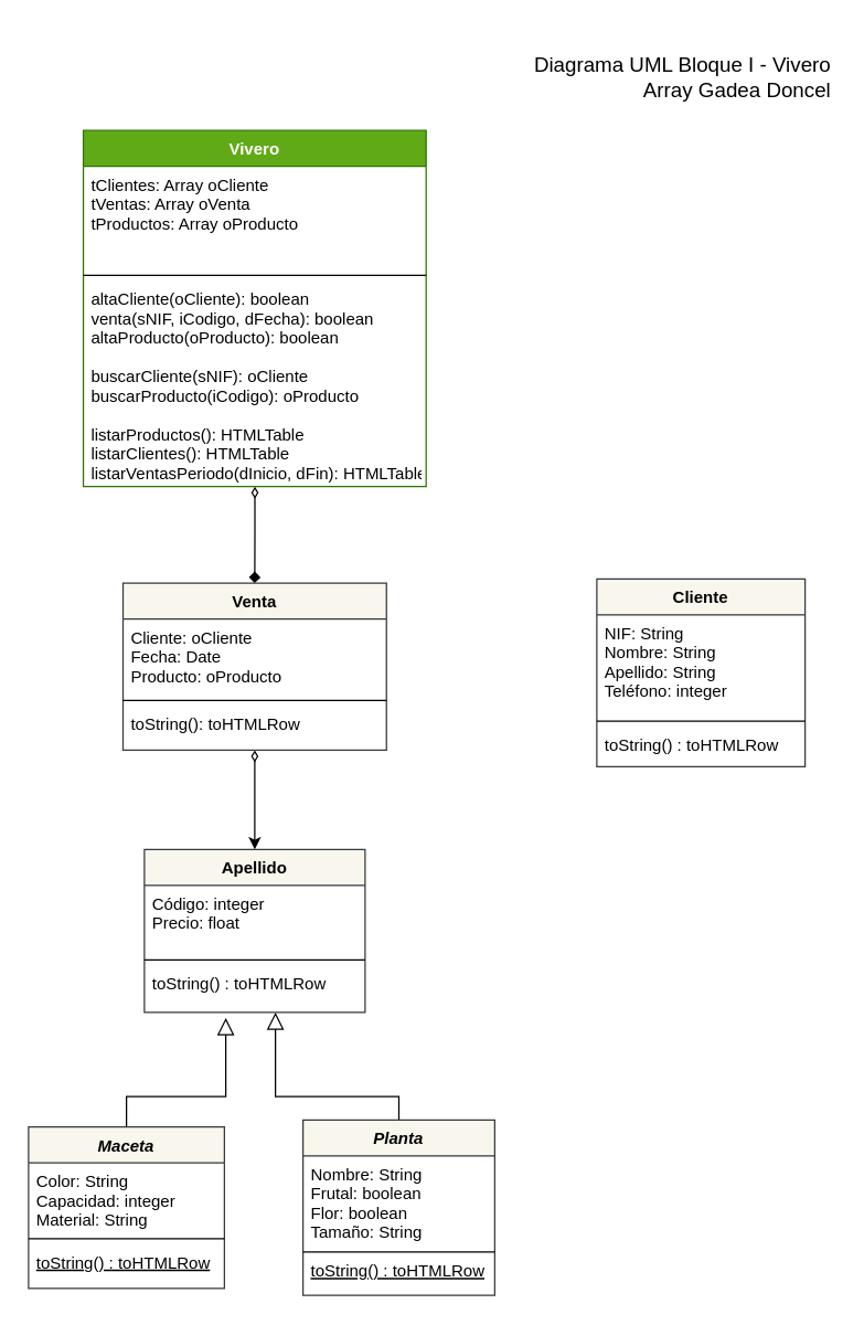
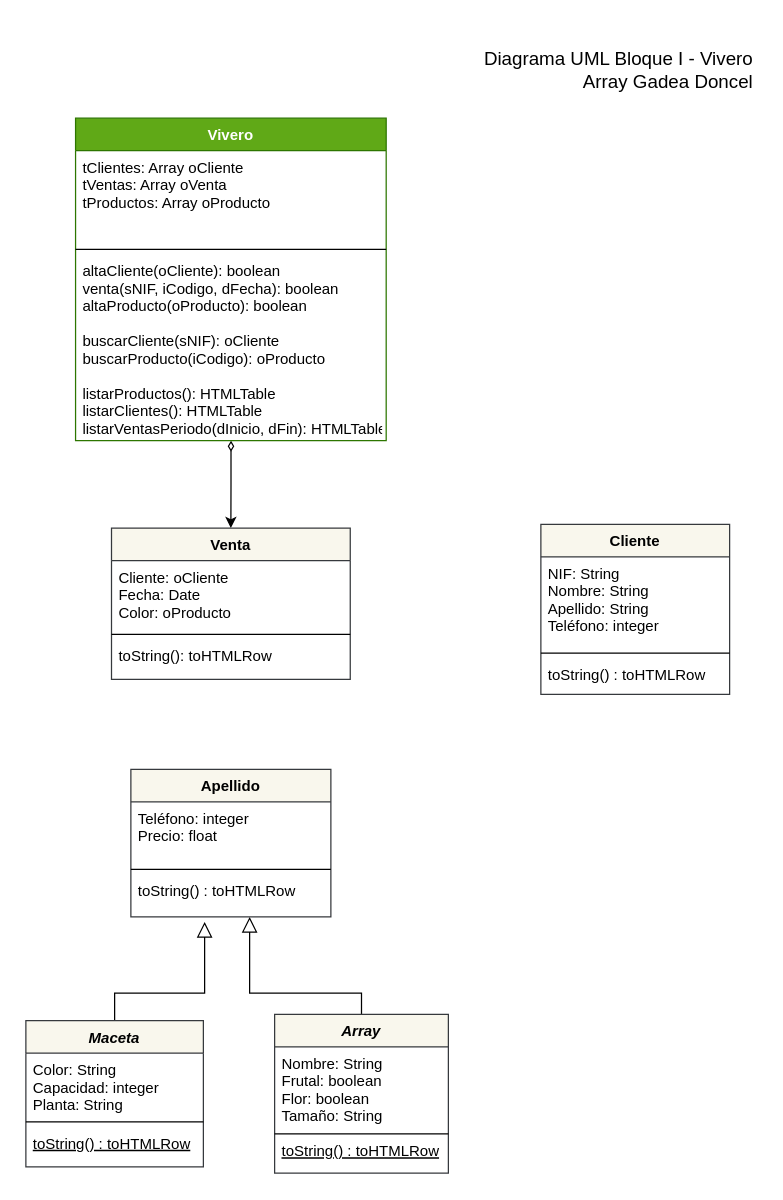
  <mxCell id="0" />
  <mxCell id="1" parent="0" />
  <mxCell id="2" value="" style="endArrow=block;endSize=10;endFill=0;shadow=0;strokeWidth=1;rounded=0;edgeStyle=elbowEdgeStyle;elbow=vertical;exitX=0.5;exitY=0;exitDx=0;exitDy=0;" parent="1" source="23" edge="1"><mxGeometry width="160" relative="1" as="geometry"><mxPoint x="-14" y="548" as="sourcePoint" /><mxPoint x="163" y="737" as="targetPoint" /><Array as="points"><mxPoint x="66" y="794" /></Array></mxGeometry></mxCell>
  <mxCell id="3" style="endArrow=block;endSize=10;endFill=0;shadow=0;strokeWidth=1;rounded=0;edgeStyle=elbowEdgeStyle;elbow=vertical;exitX=0.5;exitY=0;exitDx=0;exitDy=0;" parent="1" source="27" edge="1"><mxGeometry relative="1" as="geometry"><mxPoint x="199" y="733" as="targetPoint" /><Array as="points"><mxPoint x="236" y="794" /></Array><mxPoint x="295" y="805" as="sourcePoint" /></mxGeometry></mxCell>
- <mxCell id="4" style="edgeStyle=elbowEdgeStyle;rounded=0;orthogonalLoop=1;jettySize=auto;elbow=vertical;html=1;entryX=0.5;entryY=0;entryDx=0;entryDy=0;startArrow=diamondThin;startFill=0;" parent="1" source="10" target="19" edge="1"><mxGeometry relative="1" as="geometry"><mxPoint x="206" y="524" as="targetPoint" /><Array as="points"><mxPoint x="184" y="550" /></Array></mxGeometry></mxCell>
- <mxCell id="5" style="edgeStyle=orthogonalEdgeStyle;rounded=0;orthogonalLoop=1;jettySize=auto;html=1;entryX=0.5;entryY=0;entryDx=0;entryDy=0;startArrow=diamondThin;startFill=0;endArrow=diamond;" parent="1" source="6" target="10" edge="1"><mxGeometry relative="1" as="geometry" /></mxCell>
+ <mxCell id="5" style="edgeStyle=orthogonalEdgeStyle;rounded=0;orthogonalLoop=1;jettySize=auto;html=1;entryX=0.5;entryY=0;entryDx=0;entryDy=0;startArrow=diamondThin;startFill=0;" parent="1" source="6" target="10" edge="1"><mxGeometry relative="1" as="geometry" /></mxCell>
  <mxCell id="6" value="Vivero" style="swimlane;fontStyle=1;align=center;verticalAlign=top;childLayout=stackLayout;horizontal=1;startSize=26;horizontalStack=0;resizeParent=1;resizeLast=0;collapsible=1;marginBottom=0;rounded=0;shadow=0;strokeWidth=1;fillColor=#60a917;strokeColor=#2D7600;fontColor=#ffffff;gradientColor=none;swimlaneFillColor=none;" parent="1" vertex="1"><mxGeometry x="59.75" y="94" width="248.5" height="258" as="geometry"><mxRectangle x="230" y="140" width="160" height="26" as="alternateBounds" /></mxGeometry></mxCell>
  <mxCell id="7" value="tClientes: Array oCliente&#10;tVentas: Array oVenta&#10;tProductos: Array oProducto&#10;&#10;" style="text;align=left;verticalAlign=top;spacingLeft=4;spacingRight=4;overflow=hidden;rotatable=0;points=[[0,0.5],[1,0.5]];portConstraint=eastwest;" parent="6" vertex="1"><mxGeometry y="26" width="248.5" height="75" as="geometry" /></mxCell>
  <mxCell id="8" value="" style="line;html=1;strokeWidth=1;align=left;verticalAlign=middle;spacingTop=-1;spacingLeft=3;spacingRight=3;rotatable=0;labelPosition=right;points=[];portConstraint=eastwest;" parent="6" vertex="1"><mxGeometry y="101" width="248.5" height="8" as="geometry" /></mxCell>
  <mxCell id="9" value="altaCliente(oCliente): boolean&#10;venta(sNIF, iCodigo, dFecha): boolean&#10;altaProducto(oProducto): boolean&#10;&#10;buscarCliente(sNIF): oCliente&#10;buscarProducto(iCodigo): oProducto&#10;&#10;listarProductos(): HTMLTable&#10;listarClientes(): HTMLTable&#10;listarVentasPeriodo(dInicio, dFin): HTMLTable&#10;&#10;&#10;" style="text;align=left;verticalAlign=top;spacingLeft=4;spacingRight=4;overflow=hidden;rotatable=0;points=[[0,0.5],[1,0.5]];portConstraint=eastwest;" parent="6" vertex="1"><mxGeometry y="109" width="248.5" height="144" as="geometry" /></mxCell>
  <mxCell id="10" value="Venta" style="swimlane;fontStyle=1;align=center;verticalAlign=top;childLayout=stackLayout;horizontal=1;startSize=26;horizontalStack=0;resizeParent=1;resizeParentMax=0;resizeLast=0;collapsible=1;marginBottom=0;fillColor=#f9f7ed;strokeColor=#36393d;" parent="1" vertex="1"><mxGeometry x="88.5" y="422" width="191" height="121" as="geometry" /></mxCell>
- <mxCell id="11" value="Cliente: oCliente&#10;Fecha: Date&#10;Producto: oProducto" style="text;align=left;verticalAlign=top;spacingLeft=4;spacingRight=4;overflow=hidden;rotatable=0;points=[[0,0.5],[1,0.5]];portConstraint=eastwest;rounded=0;shadow=0;html=0;" parent="10" vertex="1"><mxGeometry y="26" width="191" height="55" as="geometry" /></mxCell>
+ <mxCell id="11" value="Cliente: oCliente&#10;Fecha: Date&#10;Color: oProducto" style="text;align=left;verticalAlign=top;spacingLeft=4;spacingRight=4;overflow=hidden;rotatable=0;points=[[0,0.5],[1,0.5]];portConstraint=eastwest;rounded=0;shadow=0;html=0;" parent="10" vertex="1"><mxGeometry y="26" width="191" height="55" as="geometry" /></mxCell>
  <mxCell id="12" value="" style="line;strokeWidth=1;fillColor=none;align=left;verticalAlign=middle;spacingTop=-1;spacingLeft=3;spacingRight=3;rotatable=0;labelPosition=right;points=[];portConstraint=eastwest;" parent="10" vertex="1"><mxGeometry y="81" width="191" height="8" as="geometry" /></mxCell>
  <mxCell id="13" value="toString(): toHTMLRow" style="text;strokeColor=none;fillColor=none;align=left;verticalAlign=top;spacingLeft=4;spacingRight=4;overflow=hidden;rotatable=0;points=[[0,0.5],[1,0.5]];portConstraint=eastwest;" parent="10" vertex="1"><mxGeometry y="89" width="191" height="32" as="geometry" /></mxCell>
  <mxCell id="14" value="Cliente" style="swimlane;fontStyle=1;align=center;verticalAlign=top;childLayout=stackLayout;horizontal=1;startSize=26;horizontalStack=0;resizeParent=1;resizeLast=0;collapsible=1;marginBottom=0;rounded=0;shadow=0;strokeWidth=1;fillColor=#f9f7ed;strokeColor=#36393d;" parent="1" vertex="1"><mxGeometry x="432" y="419" width="151" height="136" as="geometry"><mxRectangle x="230" y="140" width="160" height="26" as="alternateBounds" /></mxGeometry></mxCell>
  <mxCell id="15" value="NIF: String&#10;Nombre: String&#10;Apellido: String&#10;Teléfono: integer" style="text;align=left;verticalAlign=top;spacingLeft=4;spacingRight=4;overflow=hidden;rotatable=0;points=[[0,0.5],[1,0.5]];portConstraint=eastwest;" parent="14" vertex="1"><mxGeometry y="26" width="151" height="73" as="geometry" /></mxCell>
  <mxCell id="16" value="" style="line;html=1;strokeWidth=1;align=left;verticalAlign=middle;spacingTop=-1;spacingLeft=3;spacingRight=3;rotatable=0;labelPosition=right;points=[];portConstraint=eastwest;" parent="14" vertex="1"><mxGeometry y="99" width="151" height="8" as="geometry" /></mxCell>
  <mxCell id="17" value="toString() : toHTMLRow" style="text;align=left;verticalAlign=top;spacingLeft=4;spacingRight=4;overflow=hidden;rotatable=0;points=[[0,0.5],[1,0.5]];portConstraint=eastwest;" parent="14" vertex="1"><mxGeometry y="107" width="151" height="26" as="geometry" /></mxCell>
  <mxCell id="18" value="&lt;font style=&quot;font-size: 15px&quot;&gt;Diagrama UML Bloque I - Vivero&lt;br&gt;Array Gadea Doncel&lt;/font&gt;" style="text;html=1;strokeColor=none;fillColor=none;align=right;verticalAlign=middle;whiteSpace=wrap;rounded=0;" parent="1" vertex="1"><mxGeometry x="358" y="20" width="246" height="69" as="geometry" /></mxCell>
  <mxCell id="19" value="Apellido" style="swimlane;fontStyle=1;align=center;verticalAlign=top;childLayout=stackLayout;horizontal=1;startSize=26;horizontalStack=0;resizeParent=1;resizeLast=0;collapsible=1;marginBottom=0;rounded=0;shadow=0;strokeWidth=1;fillColor=#f9f7ed;strokeColor=#36393d;" parent="1" vertex="1"><mxGeometry x="104" y="615" width="160" height="118" as="geometry"><mxRectangle x="230" y="140" width="160" height="26" as="alternateBounds" /></mxGeometry></mxCell>
- <mxCell id="20" value="Código: integer&#10;Precio: float&#10;" style="text;align=left;verticalAlign=top;spacingLeft=4;spacingRight=4;overflow=hidden;rotatable=0;points=[[0,0.5],[1,0.5]];portConstraint=eastwest;" parent="19" vertex="1"><mxGeometry y="26" width="160" height="50" as="geometry" /></mxCell>
+ <mxCell id="20" value="Teléfono: integer&#10;Precio: float&#10;" style="text;align=left;verticalAlign=top;spacingLeft=4;spacingRight=4;overflow=hidden;rotatable=0;points=[[0,0.5],[1,0.5]];portConstraint=eastwest;" parent="19" vertex="1"><mxGeometry y="26" width="160" height="50" as="geometry" /></mxCell>
  <mxCell id="21" value="" style="line;html=1;strokeWidth=1;align=left;verticalAlign=middle;spacingTop=-1;spacingLeft=3;spacingRight=3;rotatable=0;labelPosition=right;points=[];portConstraint=eastwest;" parent="19" vertex="1"><mxGeometry y="76" width="160" height="8" as="geometry" /></mxCell>
  <mxCell id="22" value="toString() : toHTMLRow" style="text;align=left;verticalAlign=top;spacingLeft=4;spacingRight=4;overflow=hidden;rotatable=0;points=[[0,0.5],[1,0.5]];portConstraint=eastwest;" parent="19" vertex="1"><mxGeometry y="84" width="160" height="26" as="geometry" /></mxCell>
  <mxCell id="23" value="Maceta" style="swimlane;fontStyle=3;align=center;verticalAlign=top;childLayout=stackLayout;horizontal=1;startSize=26;horizontalStack=0;resizeParent=1;resizeLast=0;collapsible=1;marginBottom=0;rounded=0;shadow=0;strokeWidth=1;fillColor=#f9f7ed;strokeColor=#36393d;" parent="1" vertex="1"><mxGeometry x="20" y="816" width="142" height="117" as="geometry"><mxRectangle x="130" y="380" width="160" height="26" as="alternateBounds" /></mxGeometry></mxCell>
- <mxCell id="24" value="Color: String&#10;Capacidad: integer &#10;Material: String" style="text;align=left;verticalAlign=top;spacingLeft=4;spacingRight=4;overflow=hidden;rotatable=0;points=[[0,0.5],[1,0.5]];portConstraint=eastwest;" parent="23" vertex="1"><mxGeometry y="26" width="142" height="51" as="geometry" /></mxCell>
+ <mxCell id="24" value="Color: String&#10;Capacidad: integer &#10;Planta: String" style="text;align=left;verticalAlign=top;spacingLeft=4;spacingRight=4;overflow=hidden;rotatable=0;points=[[0,0.5],[1,0.5]];portConstraint=eastwest;" parent="23" vertex="1"><mxGeometry y="26" width="142" height="51" as="geometry" /></mxCell>
  <mxCell id="25" value="" style="line;html=1;strokeWidth=1;align=left;verticalAlign=middle;spacingTop=-1;spacingLeft=3;spacingRight=3;rotatable=0;labelPosition=right;points=[];portConstraint=eastwest;" parent="23" vertex="1"><mxGeometry y="77" width="142" height="8" as="geometry" /></mxCell>
  <mxCell id="26" value="toString() : toHTMLRow" style="text;align=left;verticalAlign=top;spacingLeft=4;spacingRight=4;overflow=hidden;rotatable=0;points=[[0,0.5],[1,0.5]];portConstraint=eastwest;fontStyle=4" parent="23" vertex="1"><mxGeometry y="85" width="142" height="26" as="geometry" /></mxCell>
- <mxCell id="27" value="Planta" style="swimlane;fontStyle=3;align=center;verticalAlign=top;childLayout=stackLayout;horizontal=1;startSize=26;horizontalStack=0;resizeParent=1;resizeLast=0;collapsible=1;marginBottom=0;rounded=0;shadow=0;strokeWidth=1;fillColor=#f9f7ed;strokeColor=#36393d;" parent="1" vertex="1"><mxGeometry x="219" y="811" width="139" height="127" as="geometry"><mxRectangle x="130" y="380" width="160" height="26" as="alternateBounds" /></mxGeometry></mxCell>
+ <mxCell id="27" value="Array" style="swimlane;fontStyle=3;align=center;verticalAlign=top;childLayout=stackLayout;horizontal=1;startSize=26;horizontalStack=0;resizeParent=1;resizeLast=0;collapsible=1;marginBottom=0;rounded=0;shadow=0;strokeWidth=1;fillColor=#f9f7ed;strokeColor=#36393d;" parent="1" vertex="1"><mxGeometry x="219" y="811" width="139" height="127" as="geometry"><mxRectangle x="130" y="380" width="160" height="26" as="alternateBounds" /></mxGeometry></mxCell>
  <mxCell id="28" value="Nombre: String&#10;Frutal: boolean&#10;Flor: boolean&#10;Tamaño: String" style="text;align=left;verticalAlign=top;spacingLeft=4;spacingRight=4;overflow=hidden;rotatable=0;points=[[0,0.5],[1,0.5]];portConstraint=eastwest;" parent="27" vertex="1"><mxGeometry y="26" width="139" height="69" as="geometry" /></mxCell>
  <mxCell id="29" value="" style="line;html=1;strokeWidth=1;align=left;verticalAlign=middle;spacingTop=-1;spacingLeft=3;spacingRight=3;rotatable=0;labelPosition=right;points=[];portConstraint=eastwest;" parent="27" vertex="1"><mxGeometry y="95" width="139" height="1" as="geometry" /></mxCell>
  <mxCell id="30" value="toString() : toHTMLRow" style="text;align=left;verticalAlign=top;spacingLeft=4;spacingRight=4;overflow=hidden;rotatable=0;points=[[0,0.5],[1,0.5]];portConstraint=eastwest;fontStyle=4" parent="27" vertex="1"><mxGeometry y="96" width="139" height="26" as="geometry" /></mxCell>
